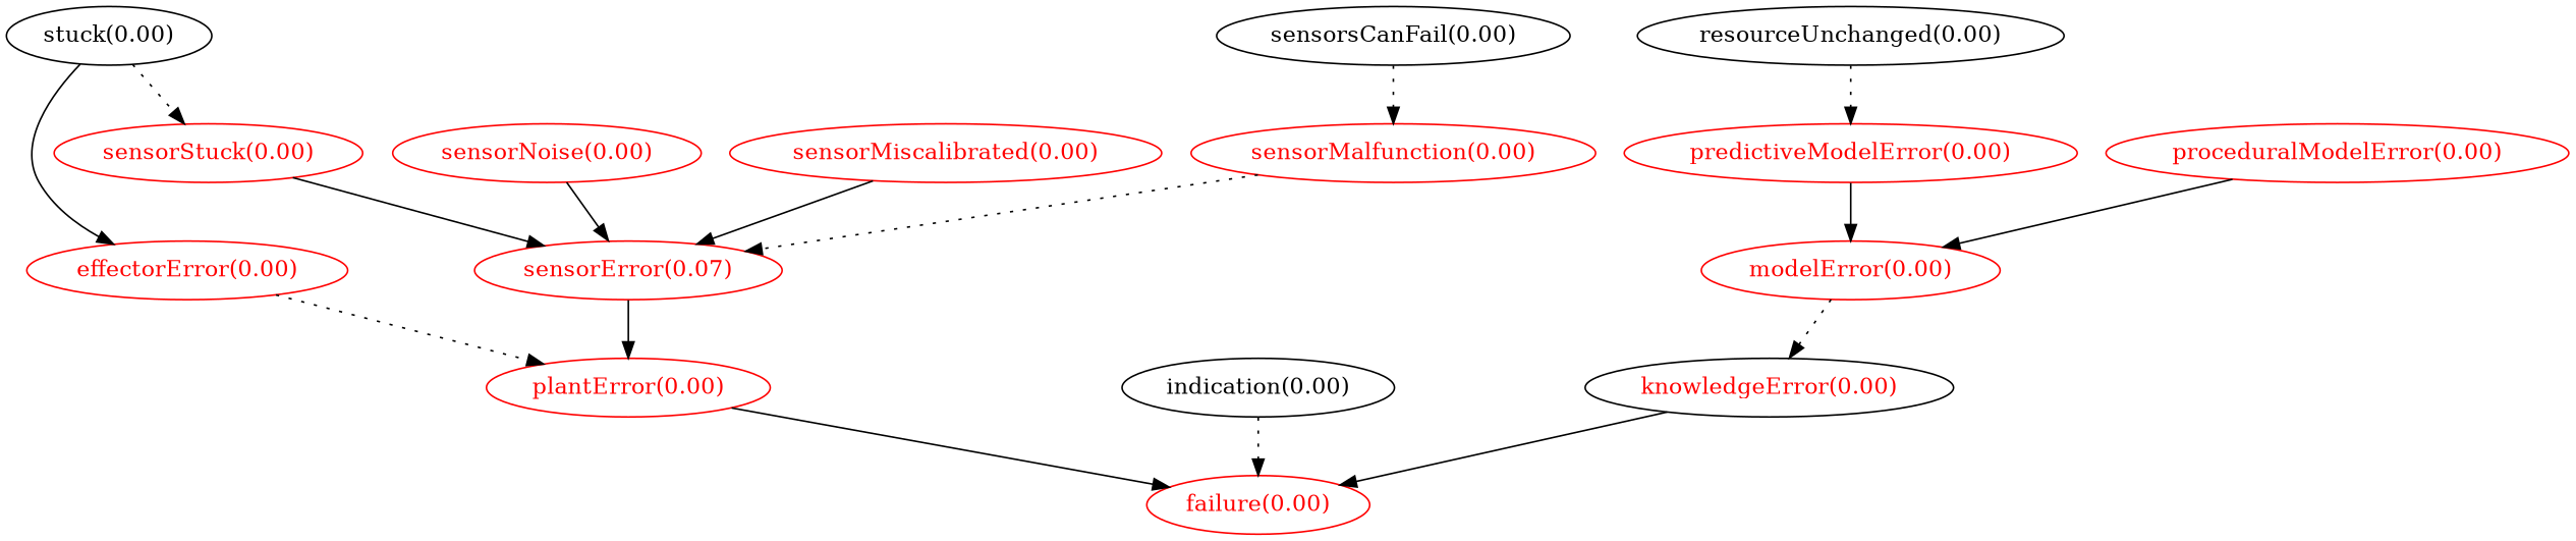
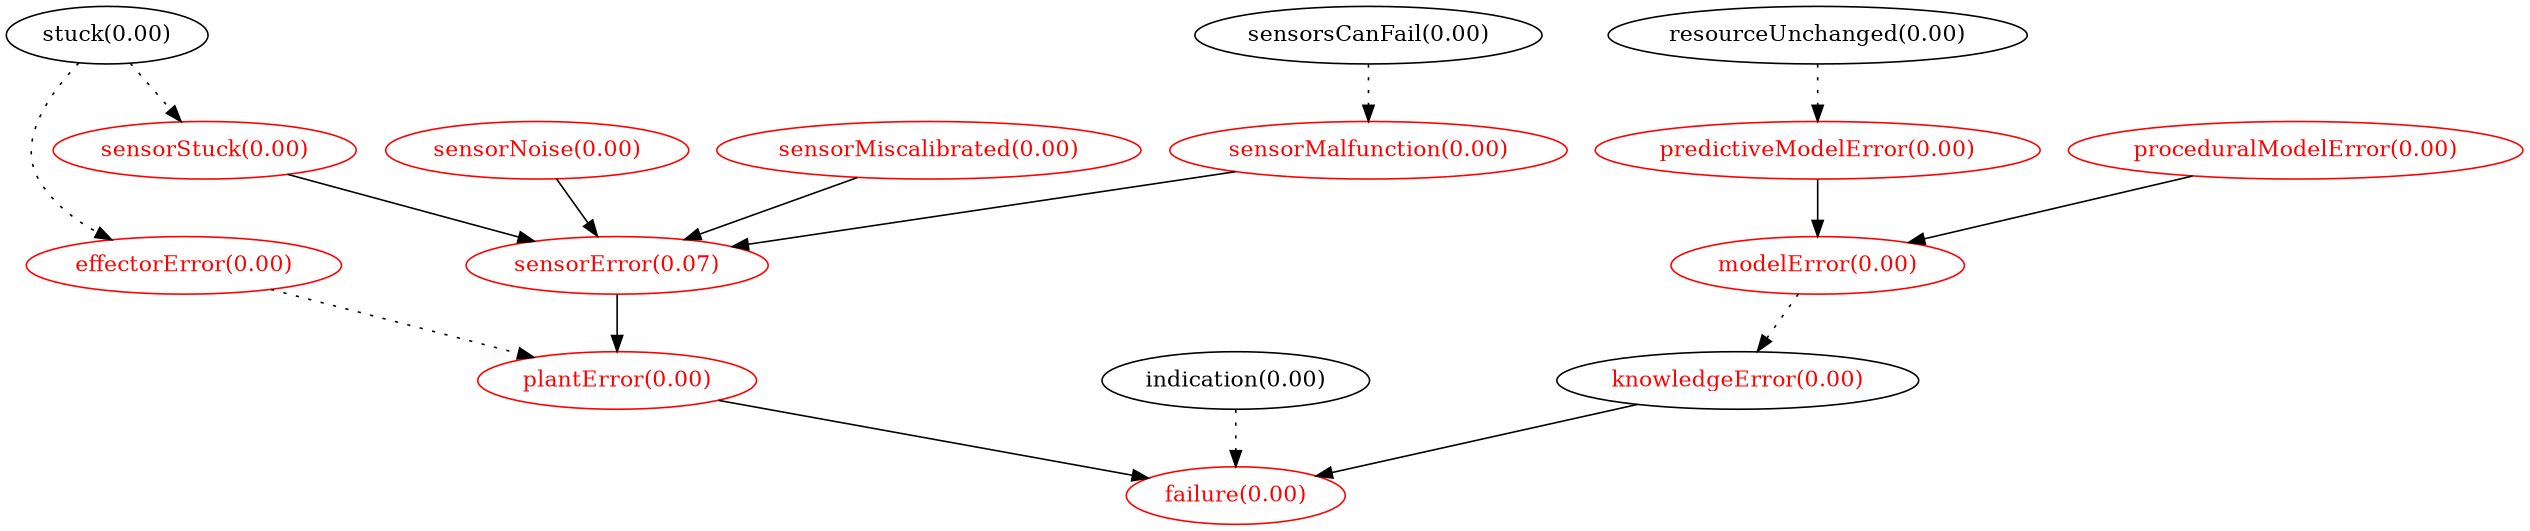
  digraph {
    node [color=red fontcolor=red shape=ellipse]
    "knowledgeError(0.00)" [color=black]
    "failure(0.00)"
    "plantError(0.00)"
    "modelError(0.00)"
    "predictiveModelError(0.00)"
    "proceduralModelError(0.00)"
    "effectorError(0.00)"
    n8 [label="sensorError(0.07)"]
    "sensorNoise(0.00)"
    "sensorMiscalibrated(0.00)"
    "sensorMalfunction(0.00)"
    "sensorStuck(0.00)"
    "indication(0.00)" [color="" fontcolor="" shape=""]
    "resourceUnchanged(0.00)" [color="" fontcolor="" shape=""]
    "stuck(0.00)" [color="" fontcolor="" shape=""]
    "sensorsCanFail(0.00)" [color="" fontcolor="" shape=""]
    "knowledgeError(0.00)" -> "failure(0.00)"
    "plantError(0.00)" -> "failure(0.00)"
    "modelError(0.00)" -> "knowledgeError(0.00)" [style=dotted]
    "predictiveModelError(0.00)" -> "modelError(0.00)"
    "proceduralModelError(0.00)" -> "modelError(0.00)"
    "effectorError(0.00)" -> "plantError(0.00)" [style=dotted]
    n8 -> "plantError(0.00)"
    "sensorNoise(0.00)" -> n8
    "sensorMiscalibrated(0.00)" -> n8
-   "sensorMalfunction(0.00)" -> n8 [style=dotted]
+   "sensorMalfunction(0.00)" -> n8
    "sensorStuck(0.00)" -> n8
    "indication(0.00)" -> "failure(0.00)" [style=dotted]
    "resourceUnchanged(0.00)" -> "predictiveModelError(0.00)" [style=dotted]
-   "stuck(0.00)" -> "effectorError(0.00)" [style=solid]
+   "stuck(0.00)" -> "effectorError(0.00)" [style=dotted]
    "stuck(0.00)" -> "sensorStuck(0.00)" [style=dotted]
    "sensorsCanFail(0.00)" -> "sensorMalfunction(0.00)" [style=dotted]
  }
